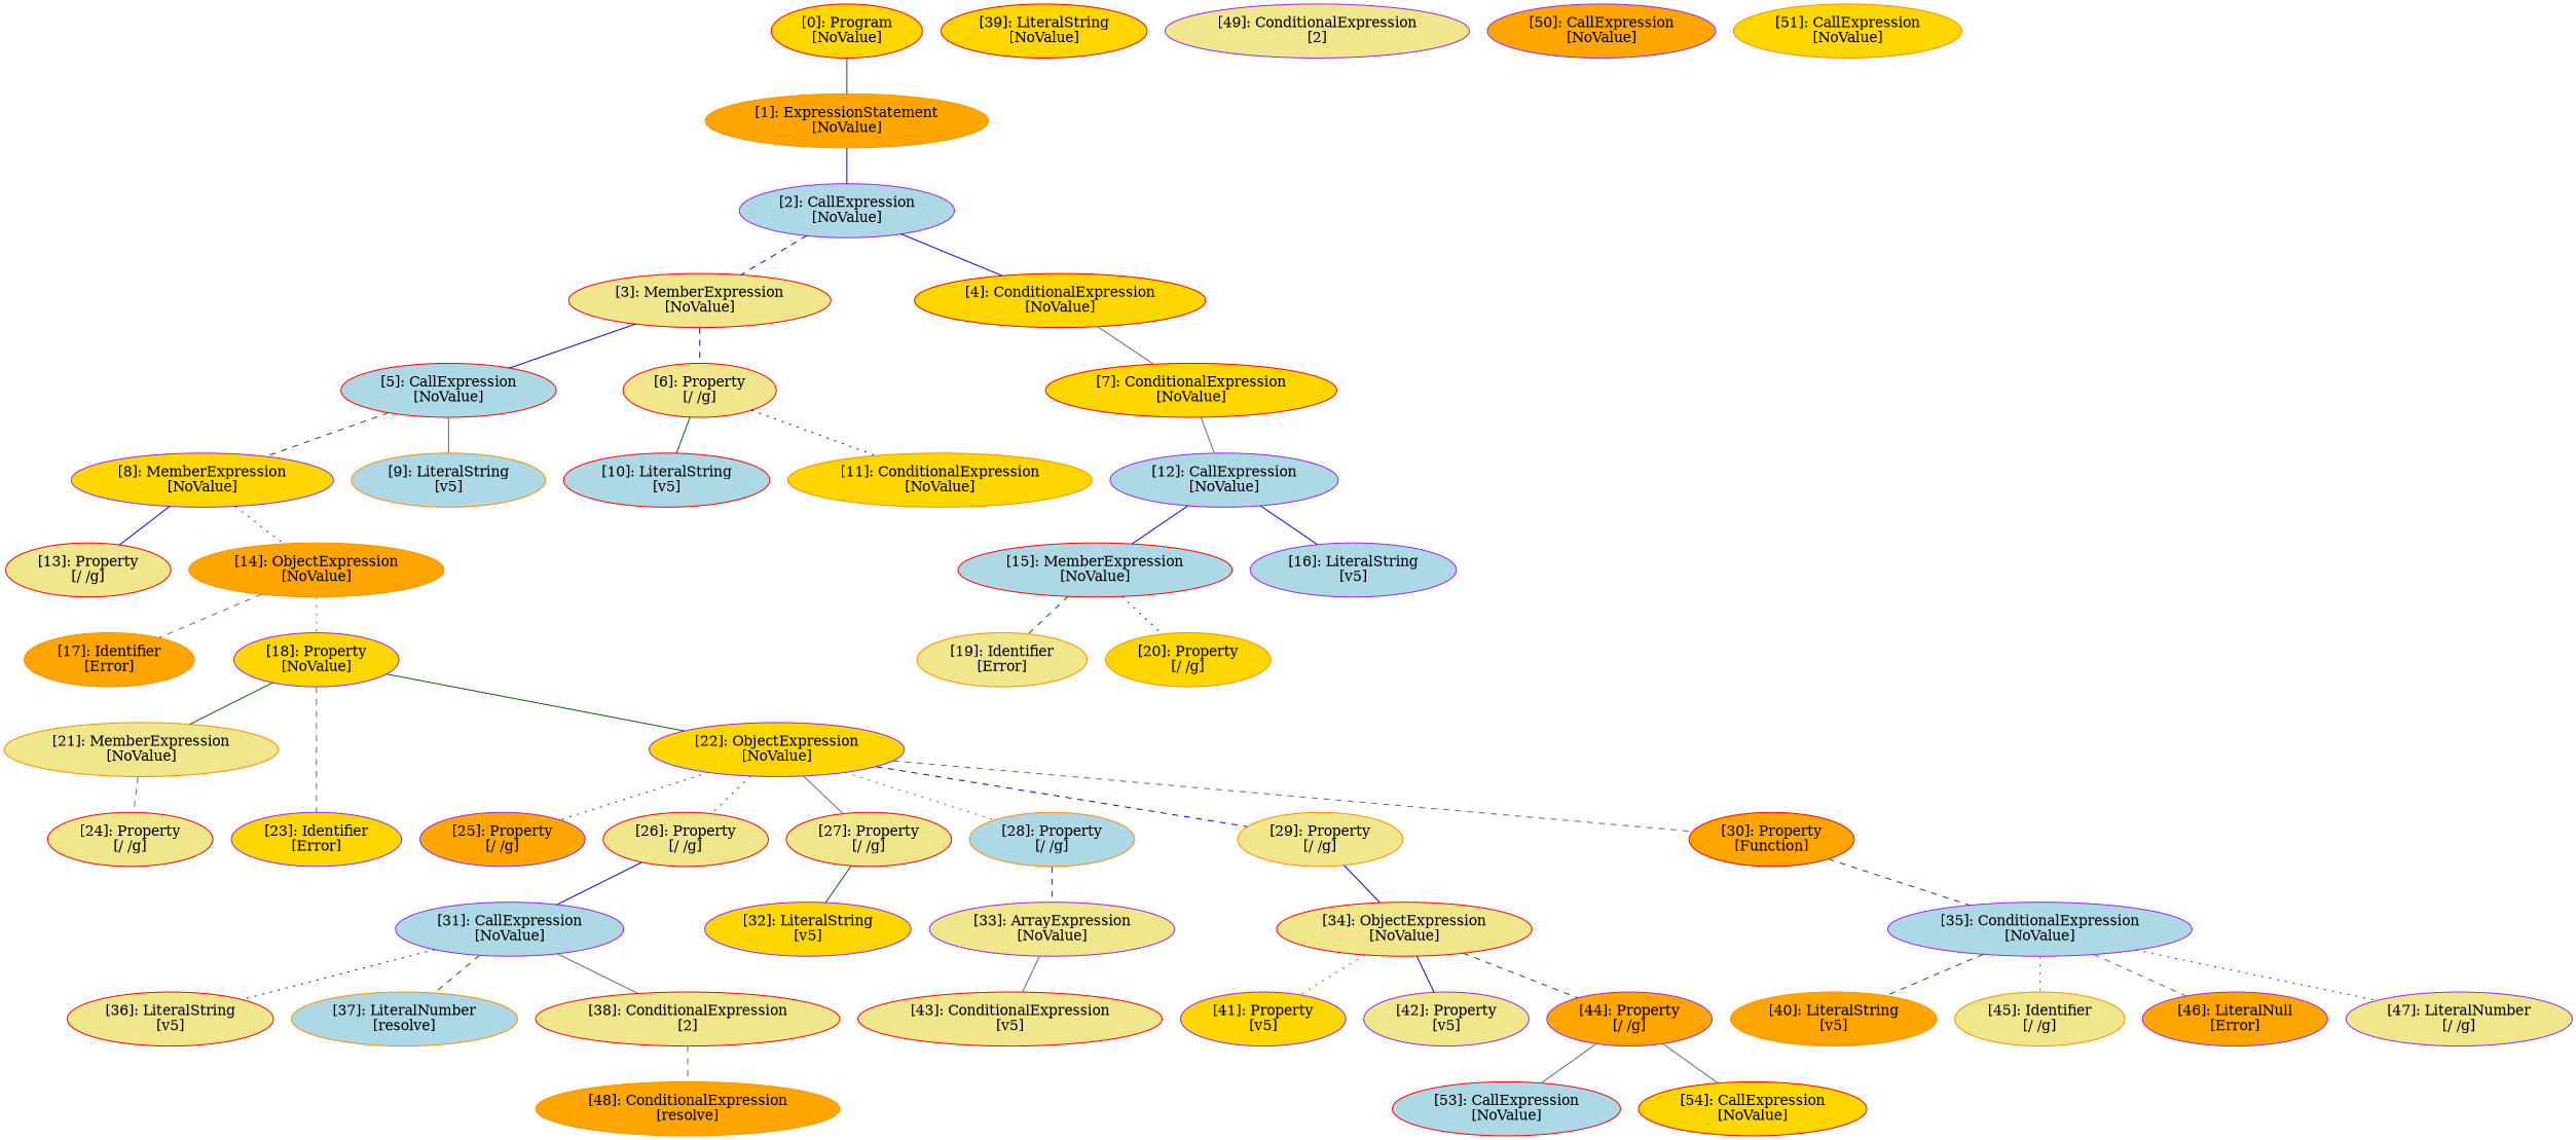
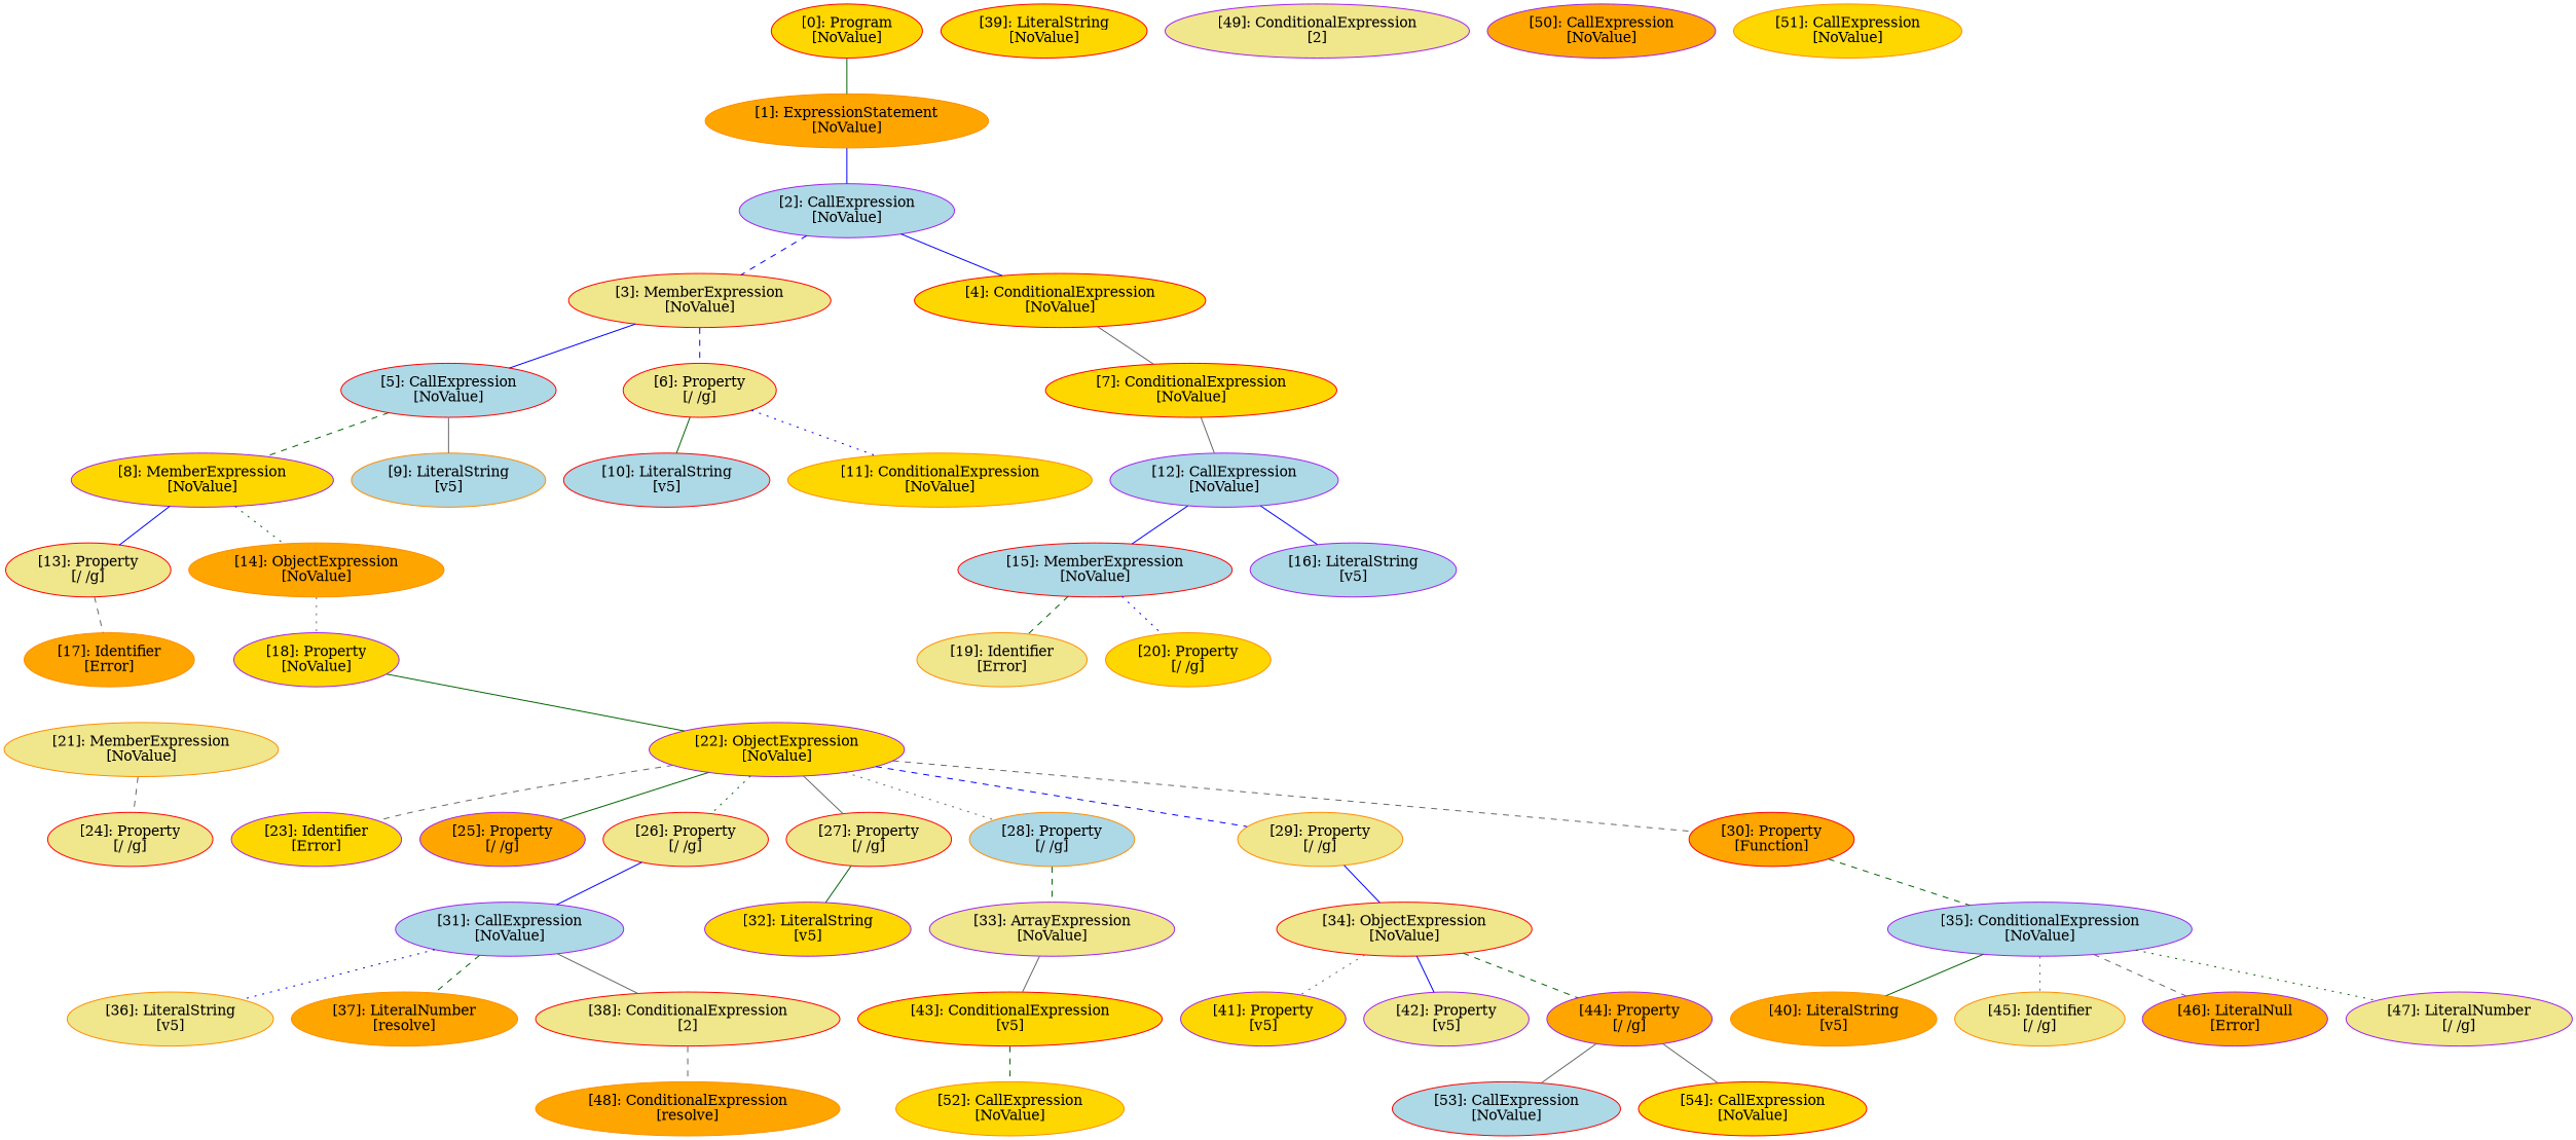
  graph {
    node [color=red fillcolor=khaki style=filled]
    edge [color=gray40 style=solid]
    n1 [fillcolor=gold label="[0]: Program\n[NoValue]"]
    n2 [color=darkorange fillcolor=orange label="[1]: ExpressionStatement\n[NoValue]"]
    n3 [color=purple fillcolor=lightblue label="[2]: CallExpression\n[NoValue]"]
    n4 [label="[3]: MemberExpression\n[NoValue]"]
    n5 [fillcolor=gold label="[4]: ConditionalExpression\n[NoValue]"]
    n6 [fillcolor=lightblue label="[5]: CallExpression\n[NoValue]"]
    n7 [label="[6]: Property\n[/ /g]"]
    n8 [fillcolor=gold label="[7]: ConditionalExpression\n[NoValue]"]
    n9 [color=purple fillcolor=gold label="[8]: MemberExpression\n[NoValue]"]
    n10 [color=darkorange fillcolor=lightblue label="[9]: LiteralString\n[v5]"]
    n11 [fillcolor=lightblue label="[10]: LiteralString\n[v5]"]
    n12 [color=darkorange fillcolor=gold label="[11]: ConditionalExpression\n[NoValue]"]
    n13 [color=purple fillcolor=lightblue label="[12]: CallExpression\n[NoValue]"]
    n14 [label="[13]: Property\n[/ /g]"]
    n15 [color=darkorange fillcolor=orange label="[14]: ObjectExpression\n[NoValue]"]
    n16 [fillcolor=lightblue label="[15]: MemberExpression\n[NoValue]"]
    n17 [color=purple fillcolor=lightblue label="[16]: LiteralString\n[v5]"]
    n18 [color=darkorange fillcolor=orange label="[17]: Identifier\n[Error]"]
    n19 [color=purple fillcolor=gold label="[18]: Property\n[NoValue]"]
    n20 [color=darkorange label="[19]: Identifier\n[Error]"]
    n21 [color=darkorange fillcolor=gold label="[20]: Property\n[/ /g]"]
    n22 [color=darkorange label="[21]: MemberExpression\n[NoValue]"]
    n23 [color=purple fillcolor=gold label="[22]: ObjectExpression\n[NoValue]"]
    n24 [color=purple fillcolor=gold label="[23]: Identifier\n[Error]"]
    n25 [label="[24]: Property\n[/ /g]"]
    n26 [color=purple fillcolor=orange label="[25]: Property\n[/ /g]"]
    n27 [label="[26]: Property\n[/ /g]"]
    n28 [label="[27]: Property\n[/ /g]"]
    n29 [color=darkorange fillcolor=lightblue label="[28]: Property\n[/ /g]"]
    n30 [color=darkorange label="[29]: Property\n[/ /g]"]
    n31 [fillcolor=orange label="[30]: Property\n[Function]"]
    n32 [color=purple fillcolor=lightblue label="[31]: CallExpression\n[NoValue]"]
    n33 [color=purple fillcolor=gold label="[32]: LiteralString\n[v5]"]
    n34 [color=purple label="[33]: ArrayExpression\n[NoValue]"]
    n35 [label="[34]: ObjectExpression\n[NoValue]"]
    n36 [color=purple fillcolor=lightblue label="[35]: ConditionalExpression\n[NoValue]"]
-   n37 [label="[36]: LiteralString\n[v5]"]
-   n38 [color=darkorange fillcolor=lightblue label="[37]: LiteralNumber\n[resolve]"]
+   n37 [color=darkorange label="[36]: LiteralString\n[v5]"]
+   n38 [color=darkorange fillcolor=orange label="[37]: LiteralNumber\n[resolve]"]
    n39 [label="[38]: ConditionalExpression\n[2]"]
-   n40 [label="[43]: ConditionalExpression\n[v5]"]
+   n40 [fillcolor=gold label="[43]: ConditionalExpression\n[v5]"]
    n41 [color=purple fillcolor=gold label="[41]: Property\n[v5]"]
    n42 [color=purple label="[42]: Property\n[v5]"]
    n43 [color=purple fillcolor=orange label="[44]: Property\n[/ /g]"]
    n44 [color=darkorange fillcolor=orange label="[40]: LiteralString\n[v5]"]
    n45 [color=darkorange label="[45]: Identifier\n[/ /g]"]
    n46 [color=purple fillcolor=orange label="[46]: LiteralNull\n[Error]"]
    n47 [color=purple label="[47]: LiteralNumber\n[/ /g]"]
    n48 [color=darkorange fillcolor=orange label="[48]: ConditionalExpression\n[resolve]"]
+   n49 [color=darkorange fillcolor=gold label="[52]: CallExpression\n[NoValue]"]
    n50 [fillcolor=lightblue label="[53]: CallExpression\n[NoValue]"]
    n51 [fillcolor=gold label="[54]: CallExpression\n[NoValue]"]
    n52 [fillcolor=gold label="[39]: LiteralString\n[NoValue]"]
    n53 [color=purple label="[49]: ConditionalExpression\n[2]"]
    n54 [color=purple fillcolor=orange label="[50]: CallExpression\n[NoValue]"]
    n55 [color=darkorange fillcolor=gold label="[51]: CallExpression\n[NoValue]"]
    n1 -- n2 [color=darkgreen]
    n2 -- n3 [color=blue]
    n3 -- n4 [color=blue style=dashed]
    n3 -- n5 [color=blue]
    n4 -- n6 [color=blue]
    n4 -- n7 [color=blue style=dashed]
    n5 -- n8
    n6 -- n9 [color=darkgreen style=dashed]
    n6 -- n10
    n7 -- n11 [color=darkgreen]
    n7 -- n12 [color=blue style=dotted]
    n8 -- n13
    n9 -- n14 [color=blue]
    n9 -- n15 [color=darkgreen style=dotted]
    n13 -- n16 [color=blue]
    n13 -- n17 [color=blue]
-   n15 -- n18 [style=dashed]
+   n14 -- n18 [style=dashed]
    n15 -- n19 [style=dotted]
    n16 -- n20 [color=darkgreen style=dashed]
    n16 -- n21 [color=blue style=dotted]
-   n19 -- n22 [color=darkgreen]
    n19 -- n23 [color=darkgreen]
-   n19 -- n24 [style=dashed]
+   n23 -- n24 [style=dashed]
    n22 -- n25 [style=dashed]
-   n23 -- n26 [color=darkgreen style=dotted]
+   n23 -- n26 [color=darkgreen]
    n23 -- n27 [color=darkgreen style=dotted]
    n23 -- n28
    n23 -- n29 [style=dotted]
    n23 -- n30 [color=blue style=dashed]
    n23 -- n31 [style=dashed]
    n27 -- n32 [color=blue]
    n28 -- n33 [color=darkgreen]
    n29 -- n34 [color=darkgreen style=dashed]
    n30 -- n35 [color=blue]
    n31 -- n36 [color=darkgreen style=dashed]
    n32 -- n37 [color=blue style=dotted]
    n32 -- n38 [color=darkgreen style=dashed]
    n32 -- n39
    n34 -- n40
    n35 -- n41 [style=dotted]
    n35 -- n42 [color=blue]
    n35 -- n43 [color=darkgreen style=dashed]
-   n36 -- n44 [color=darkgreen style=dashed]
+   n36 -- n44 [color=darkgreen]
    n36 -- n45 [style=dotted]
    n36 -- n46 [style=dashed]
    n36 -- n47 [color=darkgreen style=dotted]
    n39 -- n48 [style=dashed]
+   n40 -- n49 [color=darkgreen style=dashed]
    n43 -- n50
    n43 -- n51
  }
